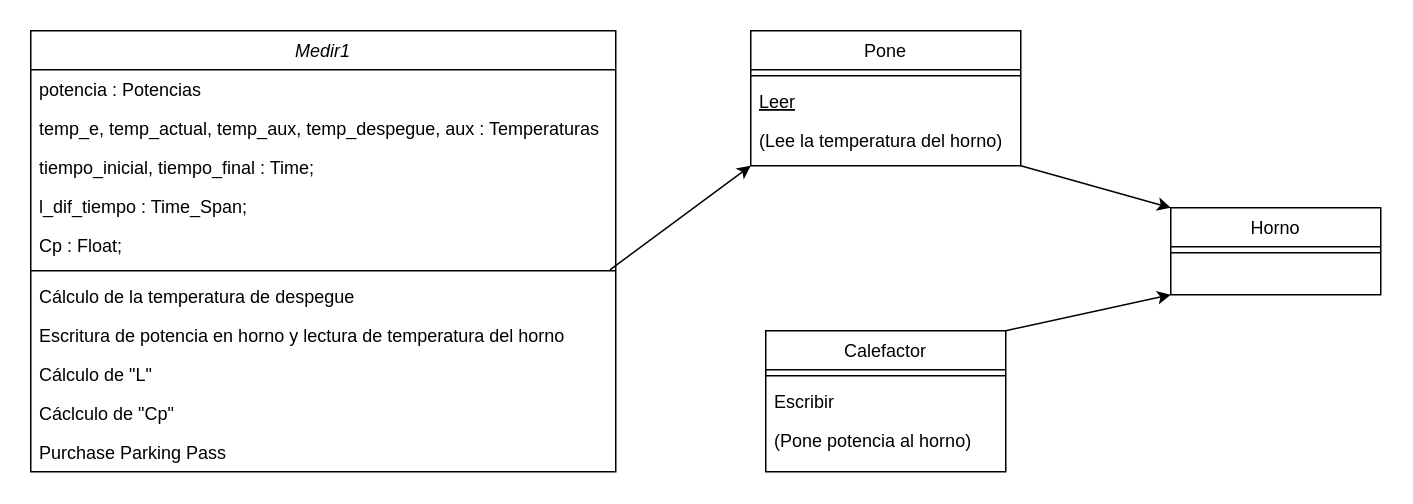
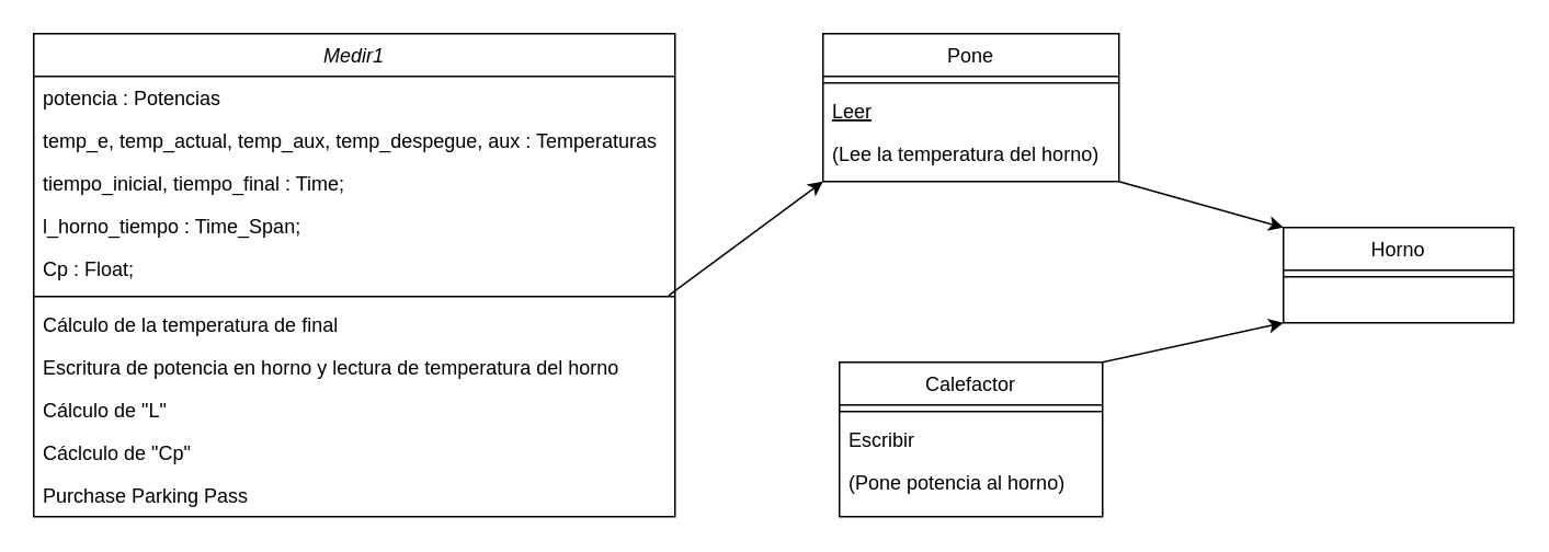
  <mxCell id="0" />
  <mxCell id="1" parent="0" />
  <mxCell id="2" value="Medir1" style="swimlane;fontStyle=2;align=center;verticalAlign=top;childLayout=stackLayout;horizontal=1;startSize=26;horizontalStack=0;resizeParent=1;resizeLast=0;collapsible=1;marginBottom=0;rounded=0;shadow=0;strokeWidth=1;" parent="1" vertex="1"><mxGeometry x="20" y="20" width="390" height="294" as="geometry"><mxRectangle x="230" y="140" width="160" height="26" as="alternateBounds" /></mxGeometry></mxCell>
  <mxCell id="3" value="potencia : Potencias" style="text;align=left;verticalAlign=top;spacingLeft=4;spacingRight=4;overflow=hidden;rotatable=0;points=[[0,0.5],[1,0.5]];portConstraint=eastwest;" parent="2" vertex="1"><mxGeometry y="26" width="390" height="26" as="geometry" /></mxCell>
  <mxCell id="4" value="temp_e, temp_actual, temp_aux, temp_despegue, aux : Temperaturas" style="text;align=left;verticalAlign=top;spacingLeft=4;spacingRight=4;overflow=hidden;rotatable=0;points=[[0,0.5],[1,0.5]];portConstraint=eastwest;rounded=0;shadow=0;html=0;" parent="2" vertex="1"><mxGeometry y="52" width="390" height="26" as="geometry" /></mxCell>
  <mxCell id="5" value="tiempo_inicial, tiempo_final : Time;" style="text;align=left;verticalAlign=top;spacingLeft=4;spacingRight=4;overflow=hidden;rotatable=0;points=[[0,0.5],[1,0.5]];portConstraint=eastwest;rounded=0;shadow=0;html=0;" parent="2" vertex="1"><mxGeometry y="78" width="390" height="26" as="geometry" /></mxCell>
- <mxCell id="6" value="l_dif_tiempo : Time_Span;" style="text;align=left;verticalAlign=top;spacingLeft=4;spacingRight=4;overflow=hidden;rotatable=0;points=[[0,0.5],[1,0.5]];portConstraint=eastwest;rounded=0;shadow=0;html=0;" parent="2" vertex="1"><mxGeometry y="104" width="390" height="26" as="geometry" /></mxCell>
+ <mxCell id="6" value="l_horno_tiempo : Time_Span;" style="text;align=left;verticalAlign=top;spacingLeft=4;spacingRight=4;overflow=hidden;rotatable=0;points=[[0,0.5],[1,0.5]];portConstraint=eastwest;rounded=0;shadow=0;html=0;" parent="2" vertex="1"><mxGeometry y="104" width="390" height="26" as="geometry" /></mxCell>
  <mxCell id="7" value="Cp : Float;" style="text;align=left;verticalAlign=top;spacingLeft=4;spacingRight=4;overflow=hidden;rotatable=0;points=[[0,0.5],[1,0.5]];portConstraint=eastwest;rounded=0;shadow=0;html=0;" parent="2" vertex="1"><mxGeometry y="130" width="390" height="26" as="geometry" /></mxCell>
  <mxCell id="8" value="" style="line;html=1;strokeWidth=1;align=left;verticalAlign=middle;spacingTop=-1;spacingLeft=3;spacingRight=3;rotatable=0;labelPosition=right;points=[];portConstraint=eastwest;" parent="2" vertex="1"><mxGeometry y="156" width="390" height="8" as="geometry" /></mxCell>
- <mxCell id="9" value="Cálculo de la temperatura de despegue" style="text;align=left;verticalAlign=top;spacingLeft=4;spacingRight=4;overflow=hidden;rotatable=0;points=[[0,0.5],[1,0.5]];portConstraint=eastwest;" parent="2" vertex="1"><mxGeometry y="164" width="390" height="26" as="geometry" /></mxCell>
+ <mxCell id="9" value="Cálculo de la temperatura de final" style="text;align=left;verticalAlign=top;spacingLeft=4;spacingRight=4;overflow=hidden;rotatable=0;points=[[0,0.5],[1,0.5]];portConstraint=eastwest;" parent="2" vertex="1"><mxGeometry y="164" width="390" height="26" as="geometry" /></mxCell>
  <mxCell id="10" value="Escritura de potencia en horno y lectura de temperatura del horno" style="text;align=left;verticalAlign=top;spacingLeft=4;spacingRight=4;overflow=hidden;rotatable=0;points=[[0,0.5],[1,0.5]];portConstraint=eastwest;" parent="2" vertex="1"><mxGeometry y="190" width="390" height="26" as="geometry" /></mxCell>
  <mxCell id="11" value="Cálculo de &quot;L&quot;" style="text;align=left;verticalAlign=top;spacingLeft=4;spacingRight=4;overflow=hidden;rotatable=0;points=[[0,0.5],[1,0.5]];portConstraint=eastwest;" parent="2" vertex="1"><mxGeometry y="216" width="390" height="26" as="geometry" /></mxCell>
  <mxCell id="12" value="Cáclculo de &quot;Cp&quot;" style="text;align=left;verticalAlign=top;spacingLeft=4;spacingRight=4;overflow=hidden;rotatable=0;points=[[0,0.5],[1,0.5]];portConstraint=eastwest;" parent="2" vertex="1"><mxGeometry y="242" width="390" height="26" as="geometry" /></mxCell>
  <mxCell id="13" value="Purchase Parking Pass" style="text;align=left;verticalAlign=top;spacingLeft=4;spacingRight=4;overflow=hidden;rotatable=0;points=[[0,0.5],[1,0.5]];portConstraint=eastwest;" parent="2" vertex="1"><mxGeometry y="268" width="390" height="26" as="geometry" /></mxCell>
  <mxCell id="14" value="Pone" style="swimlane;fontStyle=0;align=center;verticalAlign=top;childLayout=stackLayout;horizontal=1;startSize=26;horizontalStack=0;resizeParent=1;resizeLast=0;collapsible=1;marginBottom=0;rounded=0;shadow=0;strokeWidth=1;" parent="1" vertex="1"><mxGeometry x="500" y="20" width="180" height="90" as="geometry"><mxRectangle x="130" y="380" width="160" height="26" as="alternateBounds" /></mxGeometry></mxCell>
  <mxCell id="15" value="" style="line;html=1;strokeWidth=1;align=left;verticalAlign=middle;spacingTop=-1;spacingLeft=3;spacingRight=3;rotatable=0;labelPosition=right;points=[];portConstraint=eastwest;" parent="14" vertex="1"><mxGeometry y="26" width="180" height="8" as="geometry" /></mxCell>
  <mxCell id="16" value="Leer" style="text;align=left;verticalAlign=top;spacingLeft=4;spacingRight=4;overflow=hidden;rotatable=0;points=[[0,0.5],[1,0.5]];portConstraint=eastwest;fontStyle=4" parent="14" vertex="1"><mxGeometry y="34" width="180" height="26" as="geometry" /></mxCell>
  <mxCell id="17" value="(Lee la temperatura del horno)" style="text;align=left;verticalAlign=top;spacingLeft=4;spacingRight=4;overflow=hidden;rotatable=0;points=[[0,0.5],[1,0.5]];portConstraint=eastwest;" parent="14" vertex="1"><mxGeometry y="60" width="180" height="26" as="geometry" /></mxCell>
  <mxCell id="18" value="Calefactor" style="swimlane;fontStyle=0;align=center;verticalAlign=top;childLayout=stackLayout;horizontal=1;startSize=26;horizontalStack=0;resizeParent=1;resizeLast=0;collapsible=1;marginBottom=0;rounded=0;shadow=0;strokeWidth=1;" parent="1" vertex="1"><mxGeometry x="510" y="220" width="160" height="94" as="geometry"><mxRectangle x="340" y="380" width="170" height="26" as="alternateBounds" /></mxGeometry></mxCell>
  <mxCell id="19" value="" style="line;html=1;strokeWidth=1;align=left;verticalAlign=middle;spacingTop=-1;spacingLeft=3;spacingRight=3;rotatable=0;labelPosition=right;points=[];portConstraint=eastwest;" parent="18" vertex="1"><mxGeometry y="26" width="160" height="8" as="geometry" /></mxCell>
  <mxCell id="20" value="Escribir" style="text;align=left;verticalAlign=top;spacingLeft=4;spacingRight=4;overflow=hidden;rotatable=0;points=[[0,0.5],[1,0.5]];portConstraint=eastwest;" parent="18" vertex="1"><mxGeometry y="34" width="160" height="26" as="geometry" /></mxCell>
  <mxCell id="21" value="(Pone potencia al horno)" style="text;align=left;verticalAlign=top;spacingLeft=4;spacingRight=4;overflow=hidden;rotatable=0;points=[[0,0.5],[1,0.5]];portConstraint=eastwest;" parent="18" vertex="1"><mxGeometry y="60" width="160" height="26" as="geometry" /></mxCell>
  <mxCell id="22" value="" style="endArrow=classic;html=1;rounded=0;exitX=0.99;exitY=1.131;exitDx=0;exitDy=0;exitPerimeter=0;entryX=0;entryY=0;entryDx=0;entryDy=0;" parent="1" source="7" edge="1"><mxGeometry width="50" height="50" relative="1" as="geometry"><mxPoint x="401.56" y="70.204" as="sourcePoint" /><mxPoint x="500" y="110" as="targetPoint" /></mxGeometry></mxCell>
  <mxCell id="23" value="Horno" style="swimlane;fontStyle=0;align=center;verticalAlign=top;childLayout=stackLayout;horizontal=1;startSize=26;horizontalStack=0;resizeParent=1;resizeLast=0;collapsible=1;marginBottom=0;rounded=0;shadow=0;strokeWidth=1;" parent="1" vertex="1"><mxGeometry x="780" y="138" width="140" height="58" as="geometry"><mxRectangle x="130" y="380" width="160" height="26" as="alternateBounds" /></mxGeometry></mxCell>
  <mxCell id="24" value="" style="line;html=1;strokeWidth=1;align=left;verticalAlign=middle;spacingTop=-1;spacingLeft=3;spacingRight=3;rotatable=0;labelPosition=right;points=[];portConstraint=eastwest;" parent="23" vertex="1"><mxGeometry y="26" width="140" height="8" as="geometry" /></mxCell>
  <mxCell id="25" value="" style="endArrow=classic;html=1;rounded=0;exitX=1.004;exitY=-0.146;exitDx=0;exitDy=0;exitPerimeter=0;entryX=0;entryY=0;entryDx=0;entryDy=0;" parent="1" target="23" edge="1"><mxGeometry width="50" height="50" relative="1" as="geometry"><mxPoint x="680" y="110.004" as="sourcePoint" /><mxPoint x="778.44" y="149.8" as="targetPoint" /></mxGeometry></mxCell>
  <mxCell id="26" value="" style="endArrow=classic;html=1;rounded=0;exitX=1;exitY=0;exitDx=0;exitDy=0;entryX=0;entryY=0;entryDx=0;entryDy=0;" parent="1" source="18" edge="1"><mxGeometry width="50" height="50" relative="1" as="geometry"><mxPoint x="686.1" y="265.406" as="sourcePoint" /><mxPoint x="780" y="196" as="targetPoint" /></mxGeometry></mxCell>
